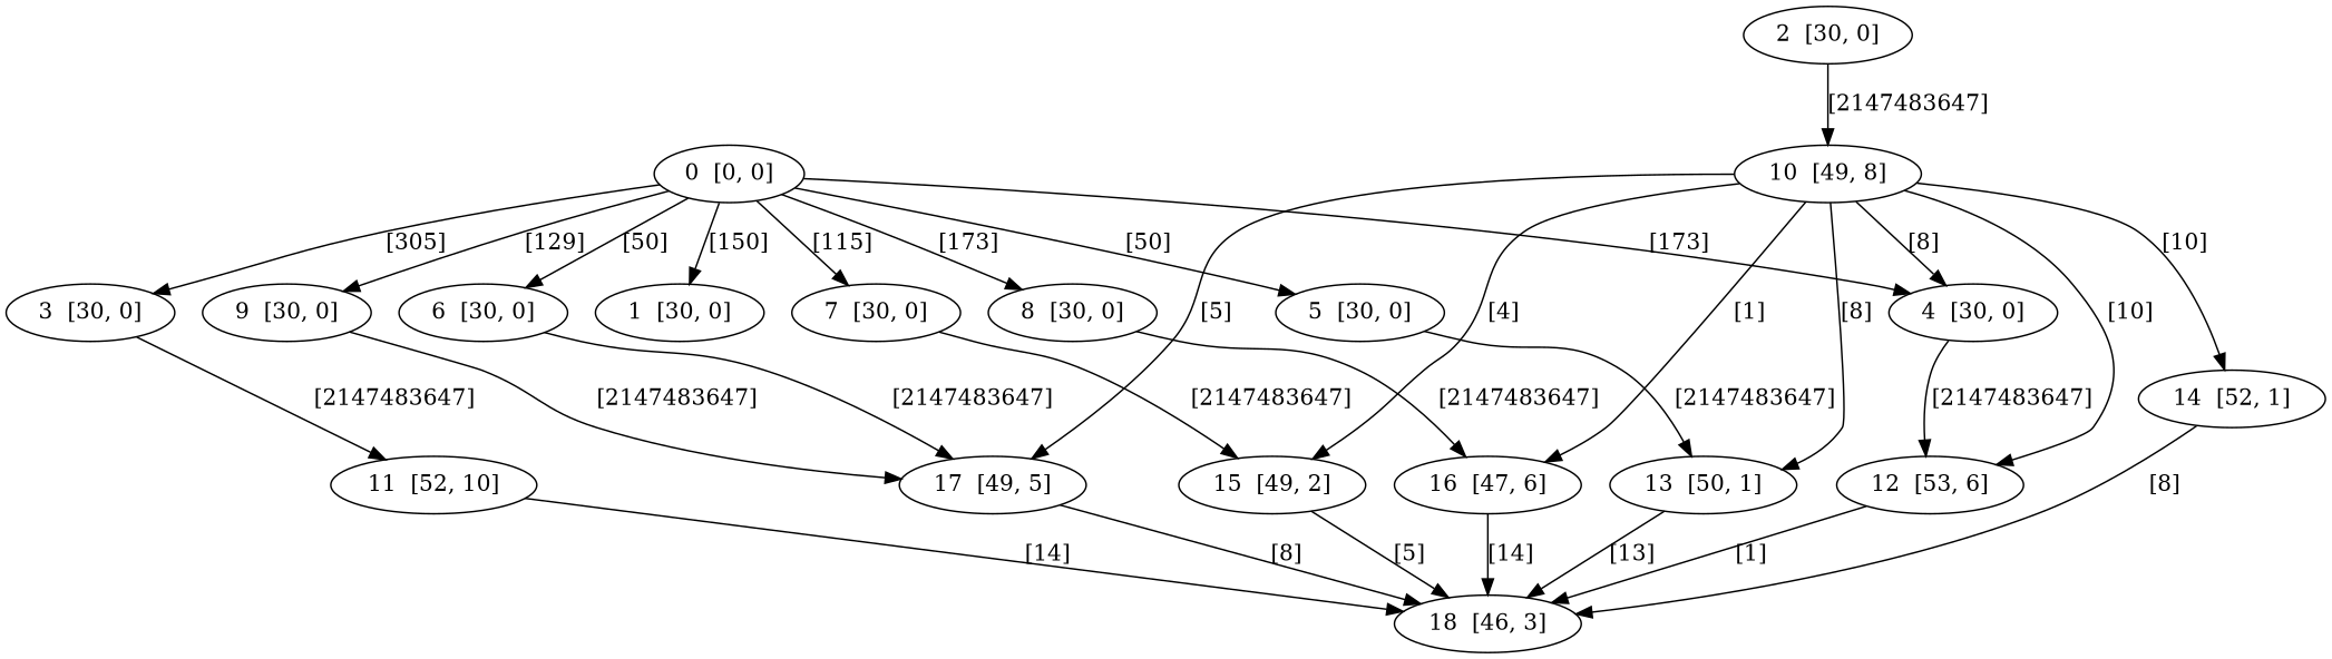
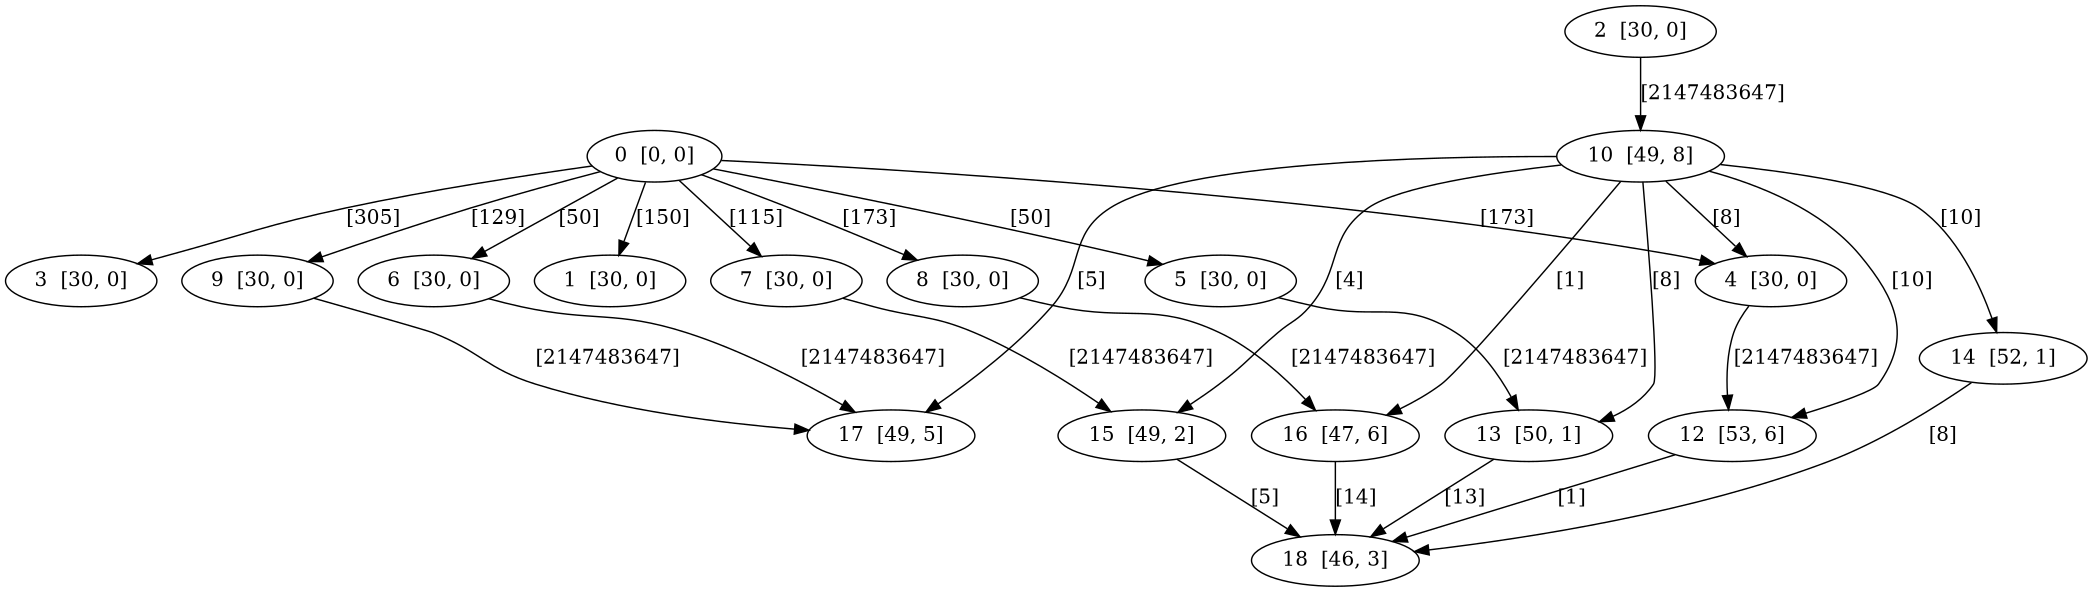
  digraph {
    n1 [label="0  [0, 0]"]
    n2 [label="1  [30, 0]"]
    n3 [label="3  [30, 0]"]
    n4 [label="4  [30, 0]"]
    n5 [label="5  [30, 0]"]
    n6 [label="6  [30, 0]"]
    n7 [label="7  [30, 0]"]
    n8 [label="8  [30, 0]"]
    n9 [label="9  [30, 0]"]
    n10 [label="2  [30, 0]"]
    n11 [label="10  [49, 8]"]
-   n12 [label="11  [52, 10]"]
    n13 [label="12  [53, 6]"]
    n14 [label="13  [50, 1]"]
    n15 [label="17  [49, 5]"]
    n16 [label="15  [49, 2]"]
    n17 [label="16  [47, 6]"]
    n18 [label="18  [46, 3]"]
    n19 [label="14  [52, 1]"]
    n1 -> n2 [label="[150]"]
    n1 -> n3 [label="[305]"]
    n1 -> n4 [label="[173]"]
    n1 -> n5 [label="[50]"]
    n1 -> n6 [label="[50]"]
    n1 -> n7 [label="[115]"]
    n1 -> n8 [label="[173]"]
    n1 -> n9 [label="[129]"]
-   n3 -> n12 [label="[2147483647]"]
    n4 -> n13 [label="[2147483647]"]
    n5 -> n14 [label="[2147483647]"]
    n6 -> n15 [label="[2147483647]"]
    n7 -> n16 [label="[2147483647]"]
    n8 -> n17 [label="[2147483647]"]
    n9 -> n15 [label="[2147483647]"]
    n10 -> n11 [label="[2147483647]"]
    n11 -> n4 [label="[8]"]
    n11 -> n13 [label="[10]"]
    n11 -> n14 [label="[8]"]
    n11 -> n15 [label="[5]"]
    n11 -> n16 [label="[4]"]
    n11 -> n17 [label="[1]"]
    n11 -> n19 [label="[10]"]
-   n12 -> n18 [label="[14]"]
    n13 -> n18 [label="[1]"]
    n14 -> n18 [label="[13]"]
-   n15 -> n18 [label="[8]"]
    n16 -> n18 [label="[5]"]
    n17 -> n18 [label="[14]"]
    n19 -> n18 [label="[8]"]
  }
